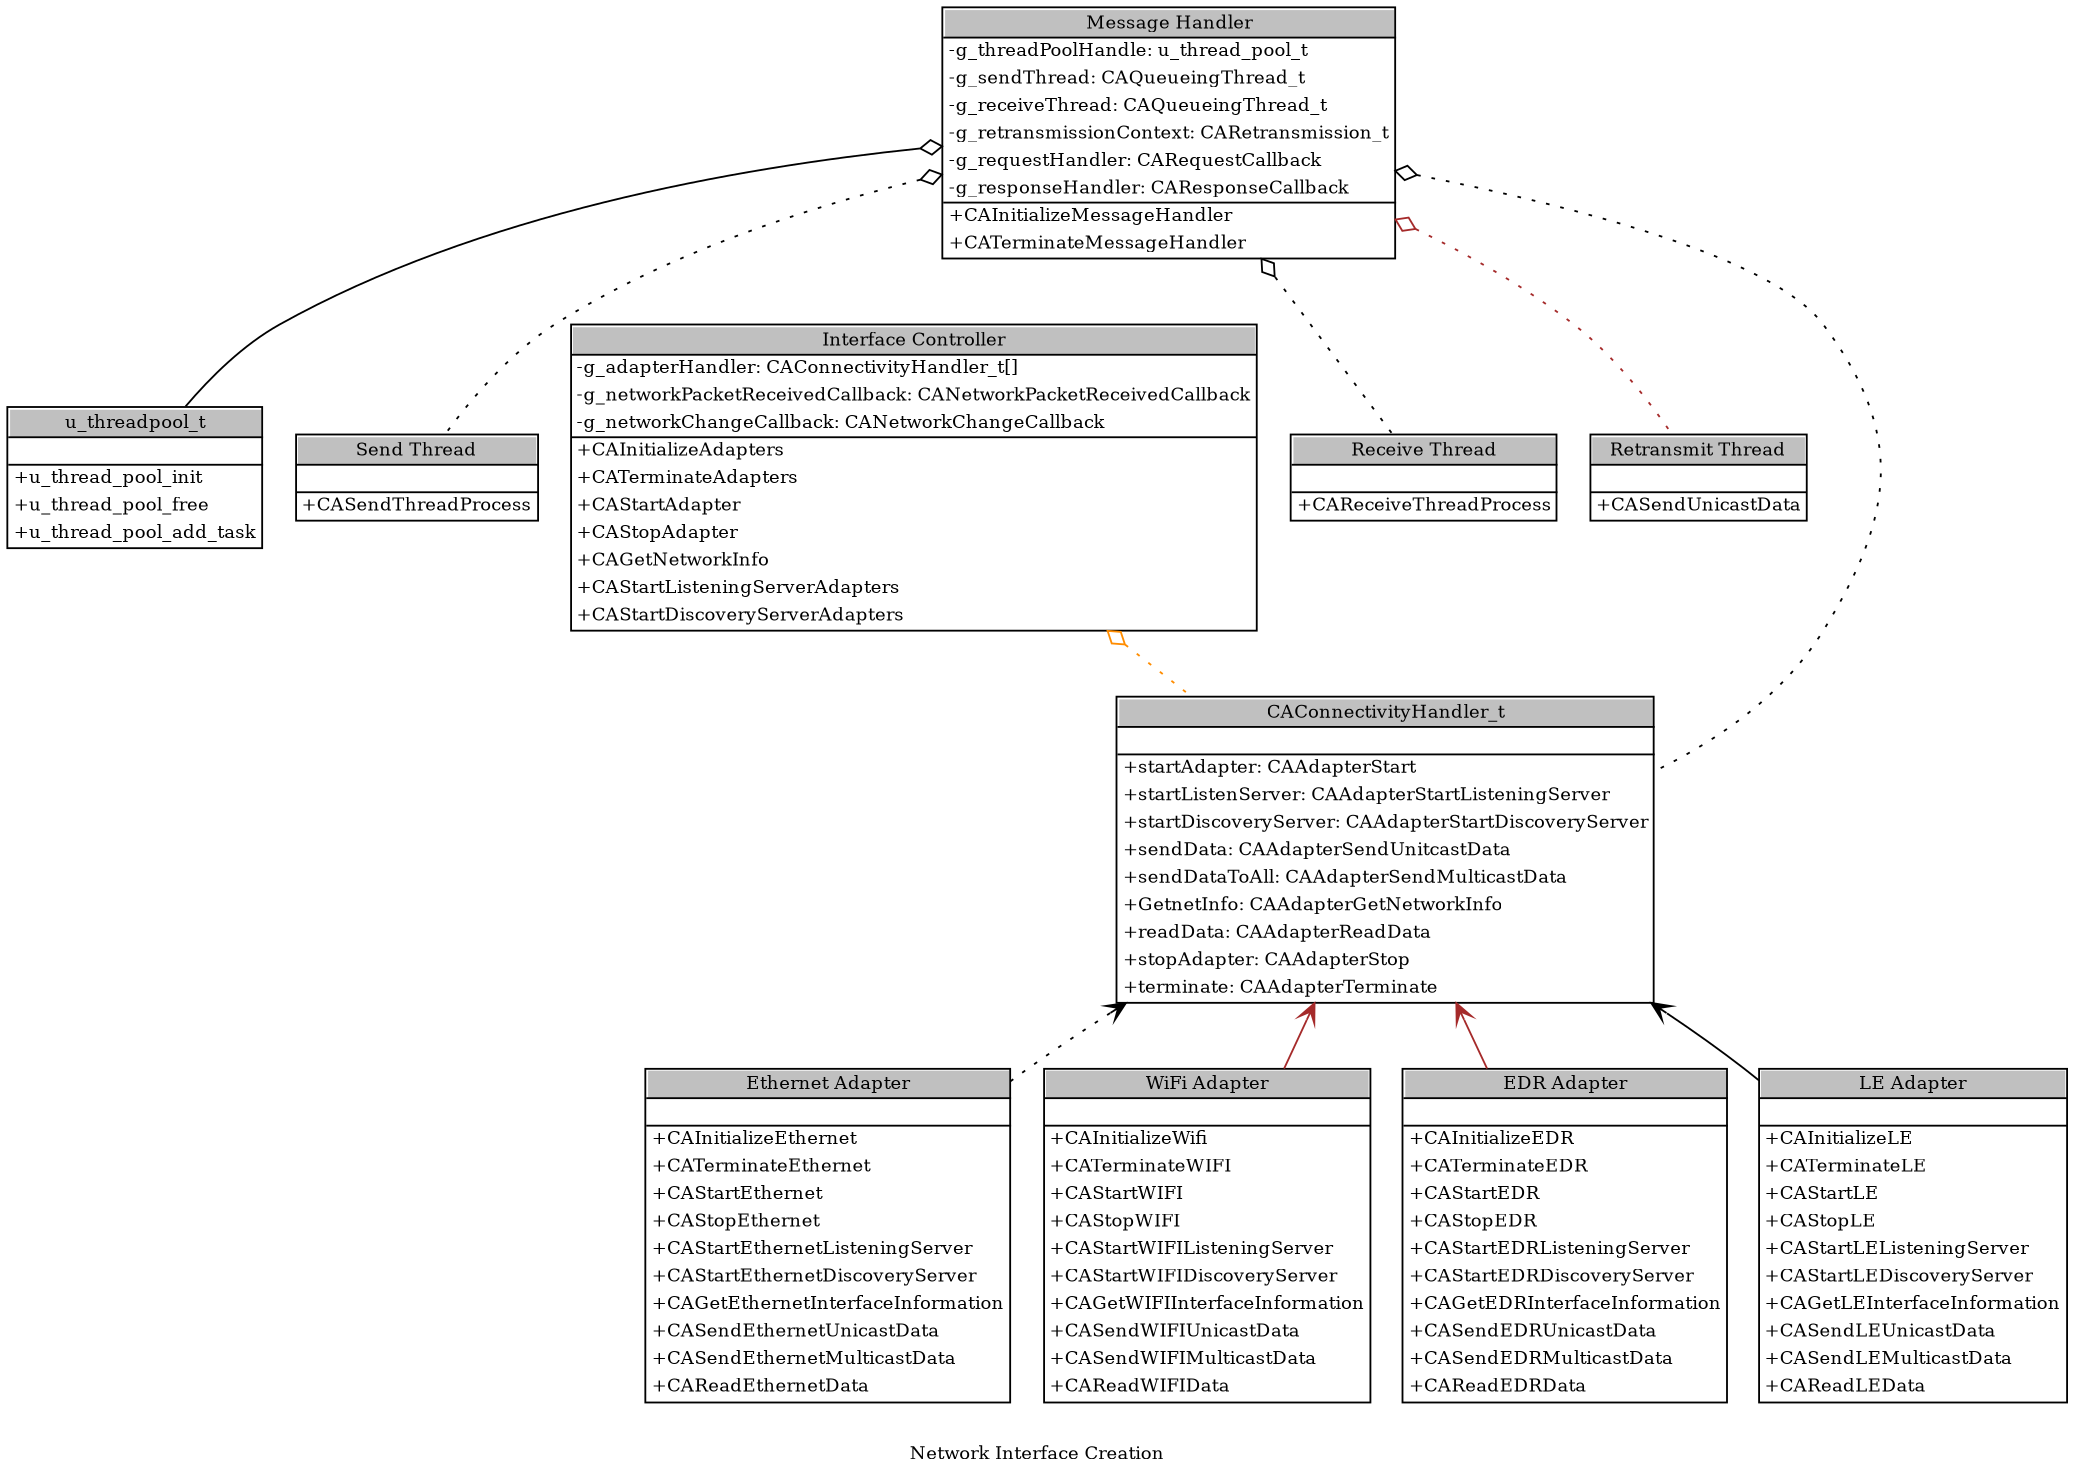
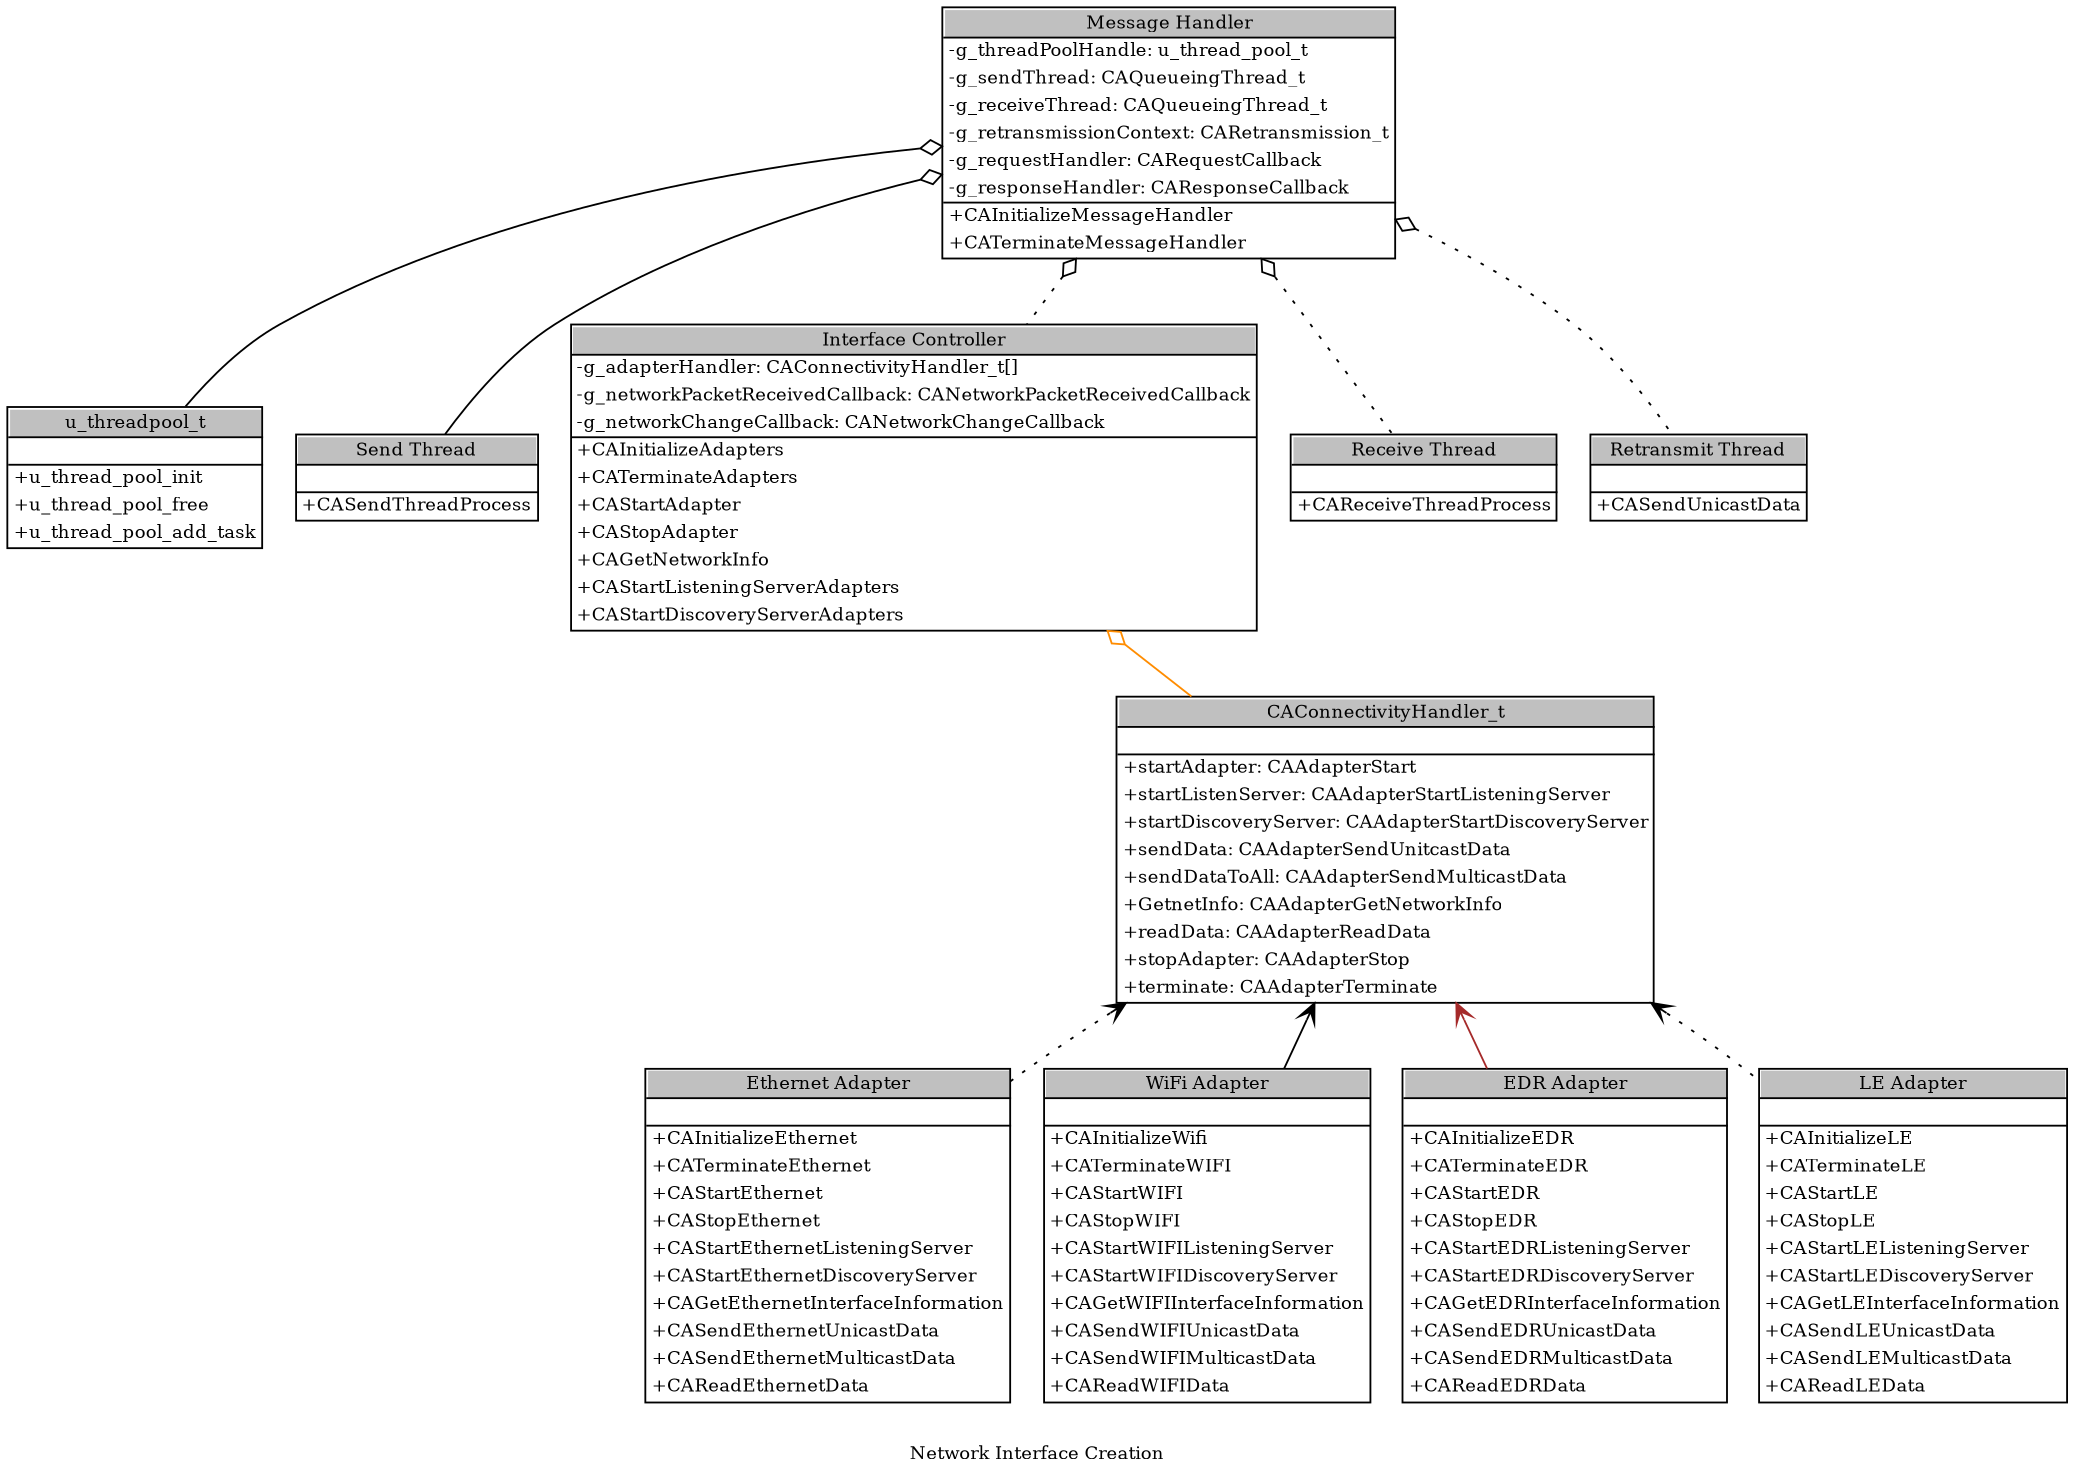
  digraph {
    fontsize=10
    label="Network Interface Creation"
    node [fontsize=10 margin=0 shape=none]
    edge [arrowtail=odiamond dir=back fontsize=10 style=dotted color=black]
    n1 [label=<<table border="1" cellspacing="0" cellborder="0">                     <tr><td href="\ref u_thread_pool_t" tooltip="u_threadpool_t" bgcolor="gray">u_threadpool_t</td></tr>                     <hr/>                     <tr><td> </td></tr>                     <hr/>                     <tr><td align="left" href="\ref u_thread_pool_init()" tooltip="+u_thread_pool_init">+u_thread_pool_init</td></tr>                     <tr><td align="left" href="\ref u_thread_pool_free()" tooltip="+u_thread_pool_free">+u_thread_pool_free</td></tr>                     <tr><td align="left" href="\ref u_thread_pool_add_task()" tooltip="+u_thread_pool_add_task">+u_thread_pool_add_task</td></tr>                 </table>>]
    n2 [label=<<table border="1" cellspacing="0" cellborder="0">                     <tr><td href="\ref CASendThreadProcess()" tooltip="Send Thread" bgcolor="gray">Send Thread</td></tr>                     <hr/>                     <tr><td> </td></tr>                     <hr/>                     <tr><td align="left" href="\ref CASendThreadProcess()" tooltip="+CASendThreadProcess">+CASendThreadProcess</td></tr>                 </table>>]
    n3 [label=<<table border="1" cellspacing="0" cellborder="0">                     <tr><td href="\ref CAReceiveThreadProcess()" tooltip="Receive Thread" bgcolor="gray">Receive Thread</td></tr>                     <hr/>                     <tr><td> </td></tr>                     <hr/>                     <tr><td align="left" href="\ref CAReceiveThreadProcess()" tooltip="+CAReceiveThreadProcess">+CAReceiveThreadProcess</td></tr>                 </table>>]
    n4 [label=<<table border="1" cellspacing="0" cellborder="0">                     <tr><td href="\ref CASendUnicastData()" tooltip="Retransmit Thread" bgcolor="gray">Retransmit Thread</td></tr>                     <hr/>                     <tr><td> </td></tr>                     <hr/>                     <tr><td align="left" href="\ref CASendUnicastData()" tooltip="+CASendUnicastData">+CASendUnicastData</td></tr>                 </table>>]
    n5 [label=<<table border="1" cellspacing="0" cellborder="0">                     <tr><td href="\ref CAInitializeAdapters()" tooltip="Interface Controller" bgcolor="gray">Interface Controller</td></tr>                     <hr/>                     <tr><td align="left" href="\ref g_adapterHandler" tooltip="-g_adapterHandler: CAConnectivityHandler_t[]">-g_adapterHandler: CAConnectivityHandler_t[]</td></tr>                     <tr><td align="left" href="\ref g_networkPacketReceivedCallback" tooltip="-g_networkPacketReceivedCallback: CANetworkPacketReceivedCallback">-g_networkPacketReceivedCallback: CANetworkPacketReceivedCallback</td></tr>                      <tr><td align="left" href="\ref g_networkChangeCallback" tooltip="-g_networkChangeCallback: CANetworkChangeCallback">-g_networkChangeCallback: CANetworkChangeCallback</td></tr>                     <hr/>                     <tr><td align="left" href="\ref CAInitializeAdapters()" tooltip="+CAInitializeAdapters">+CAInitializeAdapters</td></tr>                     <tr><td align="left" href="\ref CATerminateAdapters()" tooltip="+CATerminateAdapters">+CATerminateAdapters</td></tr>                     <tr><td align="left" href="\ref CAStartAdapter()" tooltip="+CAStartAdapter">+CAStartAdapter</td></tr>                     <tr><td align="left" href="\ref CAStopAdapter()" tooltip="+CAStopAdapter">+CAStopAdapter</td></tr>                     <tr><td align="left" href="\ref CAGetNetworkInfo()" tooltip="+CAGetNetworkInfo">+CAGetNetworkInfo</td></tr>                     <tr><td align="left" href="\ref CAStartListeningServerAdapters()" tooltip="+CAStartListeningServerAdapters">+CAStartListeningServerAdapters</td></tr>                     <tr><td align="left" href="\ref CAStartDiscoveryServerAdapters()" tooltip="+CAStartDiscoveryServerAdapters">+CAStartDiscoveryServerAdapters</td></tr>                 </table>>]
    n6 [label=<<table border="1" cellspacing="0" cellborder="0">                     <tr><td href="\ref CAConnectivityHandler_t" tooltip="CAConnectivityHandler_t" bgcolor="gray">CAConnectivityHandler_t</td></tr>                     <hr/>                     <tr><td> </td></tr>                     <hr/>                     <tr><td align="left" href="\ref CAConnectivityHandler_t::startAdapter" tooltip="+startAdapter: CAAdapterStart">+startAdapter: CAAdapterStart</td></tr>                     <tr><td align="left" href="\ref CAConnectivityHandler_t::startListenServer" tooltip="+startListenServer: CAAdapterStartListeningServer">+startListenServer: CAAdapterStartListeningServer</td></tr>                     <tr><td align="left" href="\ref CAConnectivityHandler_t::startDiscoveryServer" tooltip="+startDiscoveryServer: CAAdapterStartDiscoveryServer">+startDiscoveryServer: CAAdapterStartDiscoveryServer</td></tr>                     <tr><td align="left" href="\ref CAConnectivityHandler_t::sendData" tooltip="+sendData: CAAdapterSendUnitcastData">+sendData: CAAdapterSendUnitcastData</td></tr>                     <tr><td align="left" href="\ref CAConnectivityHandler_t::sendDataToAll" tooltip="+sendDataToAll: CAAdapterSendMulticastData">+sendDataToAll: CAAdapterSendMulticastData</td></tr>                     <tr><td align="left" href="\ref CAConnectivityHandler_t::GetnetInfo" tooltip="+GetnetInfo: CAAdapterGetNetworkInfo">+GetnetInfo: CAAdapterGetNetworkInfo</td></tr>                     <tr><td align="left" href="\ref CAConnectivityHandler_t::readData" tooltip="+readData: CAAdapterReadData">+readData: CAAdapterReadData</td></tr>                     <tr><td align="left" href="\ref CAConnectivityHandler_t::stopAdapter" tooltip="+stopAdapter: CAAdapterStop">+stopAdapter: CAAdapterStop</td></tr>                     <tr><td align="left" href="\ref CAConnectivityHandler_t::terminate" tooltip="+terminate: CAAdapterTerminate">+terminate: CAAdapterTerminate</td></tr>                 </table>>]
    n7 [label=<<table border="1" cellspacing="0" cellborder="0">                     <tr><td port="a" tooltip="Message Handler" bgcolor="gray">Message Handler</td></tr>                     <hr/>                     <tr><td align="left" href="\ref g_threadPoolHandle" tooltip="-g_threadPoolHandle: u_thread_pool_t">-g_threadPoolHandle: u_thread_pool_t</td></tr>                     <tr><td align="left" href="\ref g_sendThread" tooltip="-g_sendThread: CAQueueingThread_t">-g_sendThread: CAQueueingThread_t</td></tr>                     <tr><td align="left" href="\ref g_receiveThread" tooltip="-g_receiveThread: CAQueueingThread_t">-g_receiveThread: CAQueueingThread_t</td></tr>                     <tr><td align="left" href="\ref g_retransmissionContext" tooltip="-g_retransmissionContext: CARetransmission_t">-g_retransmissionContext: CARetransmission_t</td></tr>                     <tr><td align="left" href="\ref g_requestHandler" tooltip="-g_requestHandler: CARequestCallback">-g_requestHandler: CARequestCallback</td></tr>                     <tr><td align="left" href="\ref g_responseHandler" tooltip="-g_responseHandler: CAResponseCallback">-g_responseHandler: CAResponseCallback</td></tr>                     <hr/>                     <tr><td align="left" href="\ref CAInitializeMessageHandler()" tooltip="+CAInitializeMessageHandler">+CAInitializeMessageHandler</td></tr>                     <tr><td align="left" href="\ref CATerminateMessageHandler()" tooltip="+CATerminateMessageHandler">+CATerminateMessageHandler</td></tr>                 </table>>]
    n8 [label=<<table border="1" cellspacing="0" cellborder="0">                     <tr><td href="\ref CAInitializeEthernet" tooltip="Ethernet Adapter" bgcolor="gray">Ethernet Adapter</td></tr>                     <hr/>                     <tr><td> </td></tr>                     <hr/>                     <tr><td align="left" href="\ref CAInitializeEthernet" tooltip="+CAInitializeEthernet">+CAInitializeEthernet</td></tr>                     <tr><td align="left" href="\ref CATerminateEthernet()" tooltip="+CATerminateEthernet">+CATerminateEthernet</td></tr>                     <tr><td align="left" href="\ref CAStartEthernet()" tooltip="+CAStartEthernet">+CAStartEthernet</td></tr>                     <tr><td align="left" href="\ref CAStopEthernet()" tooltip="+CAStopEthernet">+CAStopEthernet</td></tr>                     <tr><td align="left" href="\ref CAStartEthernetListeningServer()" tooltip="+CAStartEthernetListeningServer">+CAStartEthernetListeningServer</td></tr>                     <tr><td align="left" href="\ref CAStartEthernetDiscoveryServer()" tooltip="+CAStartEthernetDiscoveryServer">+CAStartEthernetDiscoveryServer</td></tr>                     <tr><td align="left" href="\ref CAGetEthernetInterfaceInformation" tooltip="+CAGetEthernetInterfaceInformation">+CAGetEthernetInterfaceInformation</td></tr>                     <tr><td align="left" href="\ref CASendEthernetUnicastData()" tooltip="+CASendEthernetUnicastData">+CASendEthernetUnicastData</td></tr>                     <tr><td align="left" href="\ref CASendEthernetMulticastData()" tooltip="+CASendEthernetMulticastData">+CASendEthernetMulticastData</td></tr>                     <tr><td align="left" href="\ref CAReadEthernetData()" tooltip="+CAReadEthernetData">+CAReadEthernetData</td></tr>                 </table>>]
    n9 [label=<<table border="1" cellspacing="0" cellborder="0">                     <tr><td href="\ref CAInitializeWifi" tooltip="WiFi Adapter" bgcolor="gray">WiFi Adapter</td></tr>                     <hr/>                     <tr><td> </td></tr>                     <hr/>                     <tr><td align="left" href="\ref CAInitializeWifi()" tooltip="+CAInitializeWifi">+CAInitializeWifi</td></tr>                     <tr><td align="left" href="\ref CATerminateWIFI()" tooltip="+CATerminateWIFI">+CATerminateWIFI</td></tr>                     <tr><td align="left" href="\ref CAStartWIFI()" tooltip="+CAStartWIFI">+CAStartWIFI</td></tr>                     <tr><td align="left" href="\ref CAStopWIFI()" tooltip="+CAStopWIFI">+CAStopWIFI</td></tr>                     <tr><td align="left" href="\ref CAStartWIFIListeningServer()" tooltip="+CAStartWIFIListeningServer">+CAStartWIFIListeningServer</td></tr>                     <tr><td align="left" href="\ref CAStartWIFIDiscoveryServer()" tooltip="+CAStartWIFIDiscoveryServer">+CAStartWIFIDiscoveryServer</td></tr>                     <tr><td align="left" href="\ref CAGetWIFIInterfaceInformation()" tooltip="+CAGetWIFIInterfaceInformation">+CAGetWIFIInterfaceInformation</td></tr>                     <tr><td align="left" href="\ref CASendWIFIUnicastData()" tooltip="+CASendWIFIUnicastData">+CASendWIFIUnicastData</td></tr>                     <tr><td align="left" href="\ref CASendWIFIMulticastData()" tooltip="+CASendWIFIMulticastData">+CASendWIFIMulticastData</td></tr>                     <tr><td align="left" href="\ref CAReadWIFIData()" tooltip="+CAReadWIFIData">+CAReadWIFIData</td></tr>                 </table>>]
    n10 [label=<<table border="1" cellspacing="0" cellborder="0">                     <tr><td href="\ref CAInitializeEDR" tooltip="EDR Adapter" bgcolor="gray">EDR Adapter</td></tr>                     <hr/>                     <tr><td> </td></tr>                     <hr/>                     <tr><td align="left" href="\ref CAInitializeEDR" tooltip="+CAInitializeEDR">+CAInitializeEDR</td></tr>                     <tr><td align="left" href="\ref CATerminateEDR()" tooltip="+CATerminateEDR">+CATerminateEDR</td></tr>                     <tr><td align="left" href="\ref CAStartEDR()" tooltip="+CAStartEDR">+CAStartEDR</td></tr>                     <tr><td align="left" href="\ref CAStopEDR()" tooltip="+CAStopEDR">+CAStopEDR</td></tr>                     <tr><td align="left" href="\ref CAStartEDRListeningServer()" tooltip="+CAStartEDRListeningServer">+CAStartEDRListeningServer</td></tr>                     <tr><td align="left" href="\ref CAStartEDRDiscoveryServer()" tooltip="+CAStartEDRDiscoveryServer">+CAStartEDRDiscoveryServer</td></tr>                     <tr><td align="left" href="\ref CAGetEDRInterfaceInformation" tooltip="+CAGetEDRInterfaceInformation">+CAGetEDRInterfaceInformation</td></tr>                     <tr><td align="left" href="\ref CASendEDRUnicastData()" tooltip="+CASendEDRUnicastData">+CASendEDRUnicastData</td></tr>                     <tr><td align="left" href="\ref CASendEDRMulticastData()" tooltip="+CASendEDRMulticastData">+CASendEDRMulticastData</td></tr>                     <tr><td align="left" href="\ref CAReadEDRData()" tooltip="+CAReadEDRData">+CAReadEDRData</td></tr>                 </table>>]
    n11 [label=<<table border="1" cellspacing="0" cellborder="0">                     <tr><td href="\ref CAInitializeLE" tooltip="LE Adapter" bgcolor="gray">LE Adapter</td></tr>                     <hr/>                     <tr><td> </td></tr>                     <hr/>                     <tr><td align="left" href="\ref CAInitializeLE()" tooltip="+CAInitializeLE">+CAInitializeLE</td></tr>                     <tr><td align="left" href="\ref CATerminateLE()" tooltip="+CATerminateLE">+CATerminateLE</td></tr>                     <tr><td align="left" href="\ref CAStartLE()" tooltip="+CAStartLE">+CAStartLE</td></tr>                     <tr><td align="left" href="\ref CAStopLE" tooltip="+CAStopLE">+CAStopLE</td></tr>                     <tr><td align="left" href="\ref CAStartLEListeningServer()" tooltip="+CAStartLEListeningServer">+CAStartLEListeningServer</td></tr>                     <tr><td align="left" href="\ref CAStartLEDiscoveryServer()" tooltip="+CAStartLEDiscoveryServer">+CAStartLEDiscoveryServer</td></tr>                     <tr><td align="left" href="\ref CAGetLEInterfaceInformation()" tooltip="+CAGetLEInterfaceInformation">+CAGetLEInterfaceInformation</td></tr>                     <tr><td align="left" href="\ref CASendLEUnicastData()" tooltip="+CASendLEUnicastData">+CASendLEUnicastData</td></tr>                     <tr><td align="left" href="\ref CASendLEMulticastData()" tooltip="+CASendLEMulticastData">+CASendLEMulticastData</td></tr>                     <tr><td align="left" href="\ref CAReadLEData()" tooltip="+CAReadLEData">+CAReadLEData</td></tr>                 </table>>]
    subgraph sub_1 {
      rank=same
      n1
      n2
      n3
      n4
      n5
    }
    n1 -> n2 [style=invis color=""]
    n2 -> n5 [style=invis color=""]
    n3 -> n4 [style=invis color=""]
    n5 -> n3 [style=invis color=""]
-   n5 -> n6 [color=darkorange]
+   n5 -> n6 [color=darkorange style=solid]
    n6 -> n8 [arrowtail=open]
-   n6 -> n9 [arrowtail=open color=brown style=solid]
+   n6 -> n9 [arrowtail=open style=solid]
    n6 -> n10 [arrowtail=open color=brown style=solid]
-   n6 -> n11 [arrowtail=open style=solid]
+   n6 -> n11 [arrowtail=open]
    n7 -> n1 [style=solid]
-   n7 -> n2
+   n7 -> n2 [style=solid]
    n7 -> n3
-   n7 -> n4 [color=brown]
-   n7 -> n6
+   n7 -> n4
+   n7 -> n5
  }
